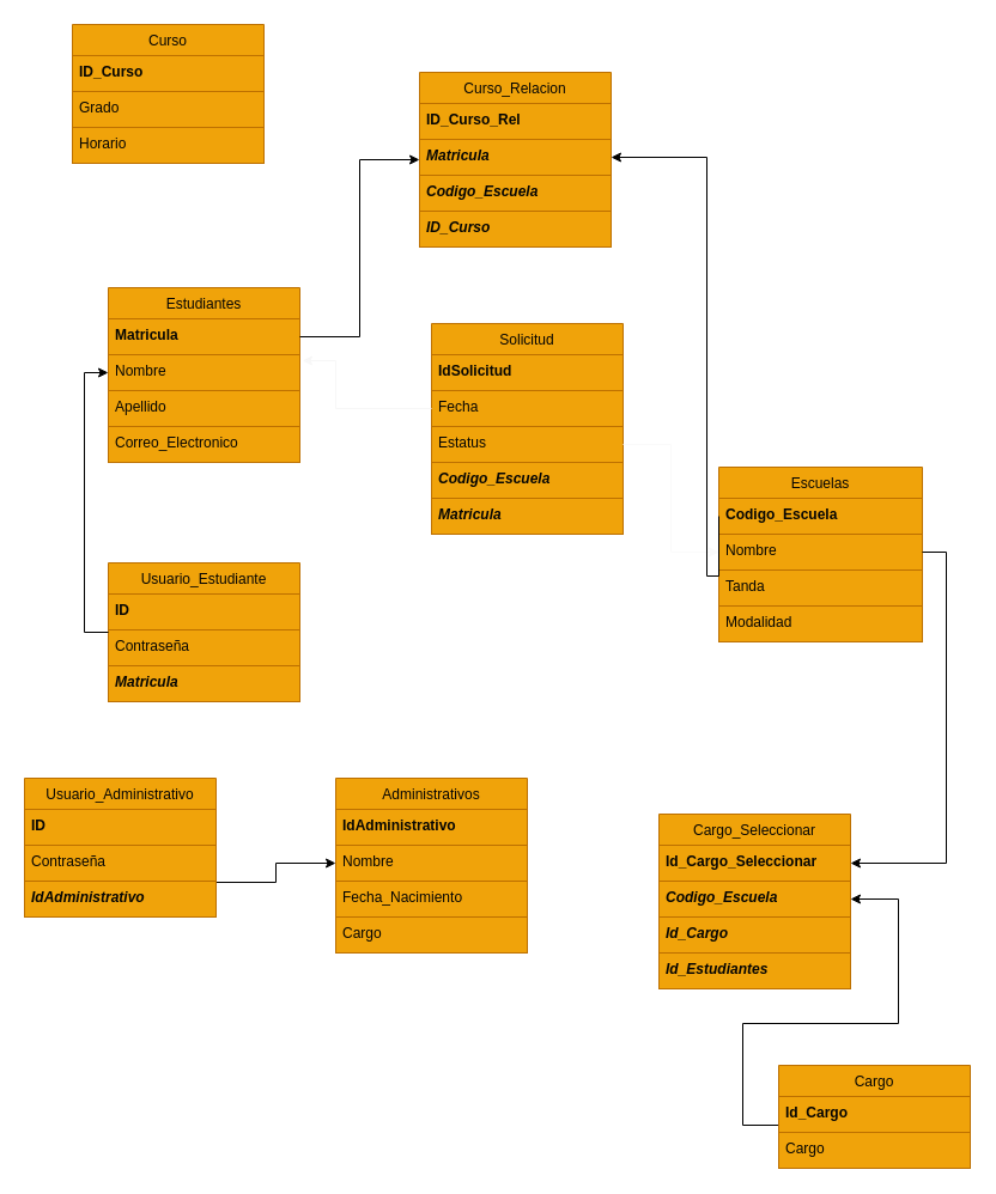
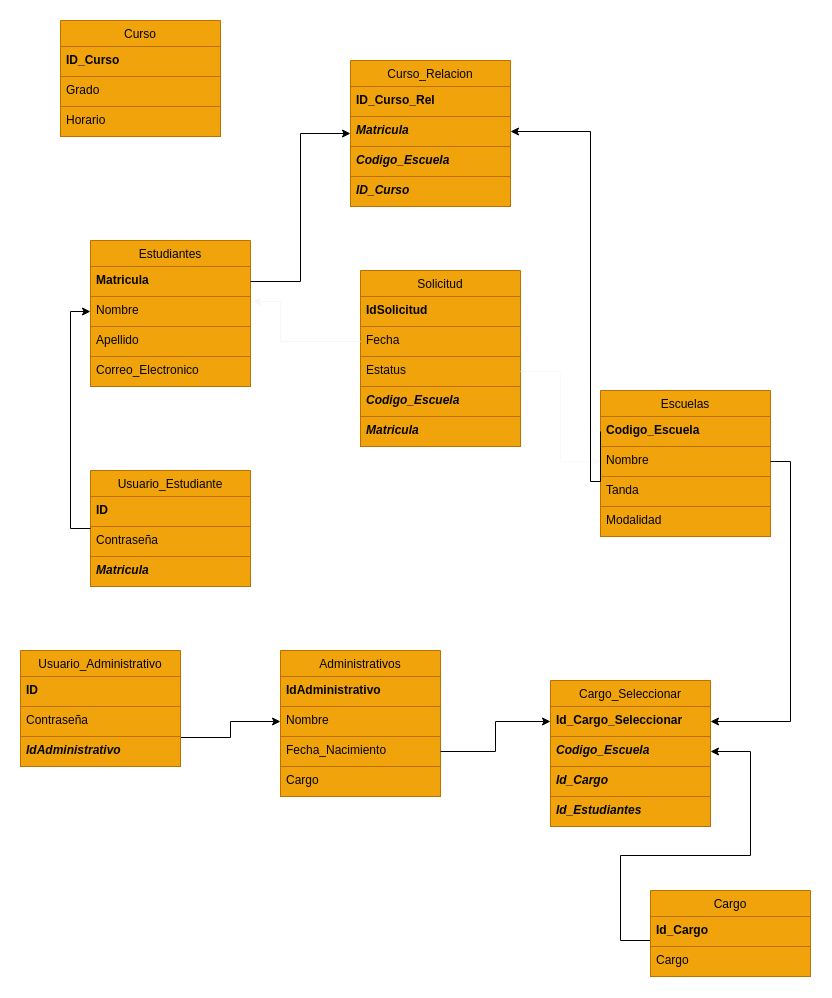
  <mxCell id="0" />
  <mxCell id="1" parent="0" />
  <mxCell id="2" value="Escuelas" style="swimlane;fontStyle=0;childLayout=stackLayout;horizontal=1;startSize=26;horizontalStack=0;resizeParent=1;resizeParentMax=0;resizeLast=0;collapsible=1;marginBottom=0;align=center;fontSize=12;fillColor=#f0a30a;strokeColor=#BD7000;fontColor=#050505;" parent="1" vertex="1"><mxGeometry x="600" y="390" width="170" height="146" as="geometry" /></mxCell>
  <mxCell id="3" value="Codigo_Escuela" style="text;strokeColor=#BD7000;fillColor=#f0a30a;spacingLeft=4;spacingRight=4;overflow=hidden;rotatable=0;points=[[0,0.5],[1,0.5]];portConstraint=eastwest;fontSize=12;fontColor=#050505;fontStyle=1" parent="2" vertex="1"><mxGeometry y="26" width="170" height="30" as="geometry" /></mxCell>
  <mxCell id="4" value="Nombre" style="text;strokeColor=#BD7000;fillColor=#f0a30a;spacingLeft=4;spacingRight=4;overflow=hidden;rotatable=0;points=[[0,0.5],[1,0.5]];portConstraint=eastwest;fontSize=12;fontColor=#050505;" parent="2" vertex="1"><mxGeometry y="56" width="170" height="30" as="geometry" /></mxCell>
  <mxCell id="5" value="Tanda" style="text;strokeColor=#BD7000;fillColor=#f0a30a;spacingLeft=4;spacingRight=4;overflow=hidden;rotatable=0;points=[[0,0.5],[1,0.5]];portConstraint=eastwest;fontSize=12;fontColor=#050505;" parent="2" vertex="1"><mxGeometry y="86" width="170" height="30" as="geometry" /></mxCell>
  <mxCell id="6" value="Modalidad" style="text;strokeColor=#BD7000;fillColor=#f0a30a;spacingLeft=4;spacingRight=4;overflow=hidden;rotatable=0;points=[[0,0.5],[1,0.5]];portConstraint=eastwest;fontSize=12;fontColor=#050505;" parent="2" vertex="1"><mxGeometry y="116" width="170" height="30" as="geometry" /></mxCell>
  <mxCell id="7" value="Administrativos" style="swimlane;fontStyle=0;childLayout=stackLayout;horizontal=1;startSize=26;horizontalStack=0;resizeParent=1;resizeParentMax=0;resizeLast=0;collapsible=1;marginBottom=0;align=center;fontSize=12;fillColor=#f0a30a;strokeColor=#BD7000;fontColor=#050505;" parent="1" vertex="1"><mxGeometry x="280" y="650" width="160" height="146" as="geometry"><mxRectangle x="490" y="440" width="110" height="26" as="alternateBounds" /></mxGeometry></mxCell>
  <mxCell id="8" value="IdAdministrativo" style="text;strokeColor=#BD7000;fillColor=#f0a30a;spacingLeft=4;spacingRight=4;overflow=hidden;rotatable=0;points=[[0,0.5],[1,0.5]];portConstraint=eastwest;fontSize=12;fontColor=#050505;fontStyle=1" parent="7" vertex="1"><mxGeometry y="26" width="160" height="30" as="geometry" /></mxCell>
  <mxCell id="9" value="Nombre" style="text;strokeColor=#BD7000;fillColor=#f0a30a;spacingLeft=4;spacingRight=4;overflow=hidden;rotatable=0;points=[[0,0.5],[1,0.5]];portConstraint=eastwest;fontSize=12;fontColor=#050505;" parent="7" vertex="1"><mxGeometry y="56" width="160" height="30" as="geometry" /></mxCell>
  <mxCell id="10" value="Fecha_Nacimiento" style="text;strokeColor=#BD7000;fillColor=#f0a30a;spacingLeft=4;spacingRight=4;overflow=hidden;rotatable=0;points=[[0,0.5],[1,0.5]];portConstraint=eastwest;fontSize=12;fontColor=#050505;" parent="7" vertex="1"><mxGeometry y="86" width="160" height="30" as="geometry" /></mxCell>
  <mxCell id="11" value="Cargo" style="text;strokeColor=#BD7000;fillColor=#f0a30a;spacingLeft=4;spacingRight=4;overflow=hidden;rotatable=0;points=[[0,0.5],[1,0.5]];portConstraint=eastwest;fontSize=12;fontColor=#050505;" parent="7" vertex="1"><mxGeometry y="116" width="160" height="30" as="geometry" /></mxCell>
  <mxCell id="12" value="Usuario_Estudiante" style="swimlane;fontStyle=0;childLayout=stackLayout;horizontal=1;startSize=26;horizontalStack=0;resizeParent=1;resizeParentMax=0;resizeLast=0;collapsible=1;marginBottom=0;align=center;fontSize=12;fillColor=#f0a30a;strokeColor=#BD7000;fontColor=#050505;" parent="1" vertex="1"><mxGeometry x="90" y="470" width="160" height="116" as="geometry" /></mxCell>
  <mxCell id="13" value="ID" style="text;strokeColor=#BD7000;fillColor=#f0a30a;spacingLeft=4;spacingRight=4;overflow=hidden;rotatable=0;points=[[0,0.5],[1,0.5]];portConstraint=eastwest;fontSize=12;fontColor=#050505;fontStyle=1" parent="12" vertex="1"><mxGeometry y="26" width="160" height="30" as="geometry" /></mxCell>
  <mxCell id="14" value="Contraseña" style="text;strokeColor=#BD7000;fillColor=#f0a30a;spacingLeft=4;spacingRight=4;overflow=hidden;rotatable=0;points=[[0,0.5],[1,0.5]];portConstraint=eastwest;fontSize=12;fontColor=#050505;" parent="12" vertex="1"><mxGeometry y="56" width="160" height="30" as="geometry" /></mxCell>
  <mxCell id="15" value="Matricula" style="text;strokeColor=#BD7000;fillColor=#f0a30a;spacingLeft=4;spacingRight=4;overflow=hidden;rotatable=0;points=[[0,0.5],[1,0.5]];portConstraint=eastwest;fontSize=12;fontColor=#050505;fontStyle=3" parent="12" vertex="1"><mxGeometry y="86" width="160" height="30" as="geometry" /></mxCell>
  <mxCell id="16" value="Estudiantes" style="swimlane;fontStyle=0;childLayout=stackLayout;horizontal=1;startSize=26;horizontalStack=0;resizeParent=1;resizeParentMax=0;resizeLast=0;collapsible=1;marginBottom=0;align=center;fontSize=12;fillColor=#f0a30a;strokeColor=#BD7000;fontColor=#050505;" parent="1" vertex="1"><mxGeometry x="90" y="240" width="160" height="146" as="geometry" /></mxCell>
  <mxCell id="17" value="Matricula" style="text;strokeColor=#BD7000;fillColor=#f0a30a;spacingLeft=4;spacingRight=4;overflow=hidden;rotatable=0;points=[[0,0.5],[1,0.5]];portConstraint=eastwest;fontSize=12;fontColor=#050505;fontStyle=1" parent="16" vertex="1"><mxGeometry y="26" width="160" height="30" as="geometry" /></mxCell>
  <mxCell id="18" value="Nombre" style="text;strokeColor=#BD7000;fillColor=#f0a30a;spacingLeft=4;spacingRight=4;overflow=hidden;rotatable=0;points=[[0,0.5],[1,0.5]];portConstraint=eastwest;fontSize=12;fontColor=#050505;" parent="16" vertex="1"><mxGeometry y="56" width="160" height="30" as="geometry" /></mxCell>
  <mxCell id="19" value="Apellido" style="text;strokeColor=#BD7000;fillColor=#f0a30a;spacingLeft=4;spacingRight=4;overflow=hidden;rotatable=0;points=[[0,0.5],[1,0.5]];portConstraint=eastwest;fontSize=12;fontColor=#050505;" parent="16" vertex="1"><mxGeometry y="86" width="160" height="30" as="geometry" /></mxCell>
  <mxCell id="20" value="Correo_Electronico" style="text;strokeColor=#BD7000;fillColor=#f0a30a;spacingLeft=4;spacingRight=4;overflow=hidden;rotatable=0;points=[[0,0.5],[1,0.5]];portConstraint=eastwest;fontSize=12;fontColor=#050505;" parent="16" vertex="1"><mxGeometry y="116" width="160" height="30" as="geometry" /></mxCell>
  <mxCell id="21" value="Solicitud" style="swimlane;fontStyle=0;childLayout=stackLayout;horizontal=1;startSize=26;horizontalStack=0;resizeParent=1;resizeParentMax=0;resizeLast=0;collapsible=1;marginBottom=0;align=center;fontSize=12;fillColor=#f0a30a;strokeColor=#BD7000;fontColor=#050505;" parent="1" vertex="1"><mxGeometry x="360" y="270" width="160" height="176" as="geometry" /></mxCell>
  <mxCell id="22" value="IdSolicitud" style="text;strokeColor=#BD7000;fillColor=#f0a30a;spacingLeft=4;spacingRight=4;overflow=hidden;rotatable=0;points=[[0,0.5],[1,0.5]];portConstraint=eastwest;fontSize=12;fontColor=#050505;fontStyle=1" parent="21" vertex="1"><mxGeometry y="26" width="160" height="30" as="geometry" /></mxCell>
  <mxCell id="23" value="Fecha" style="text;strokeColor=#BD7000;fillColor=#f0a30a;spacingLeft=4;spacingRight=4;overflow=hidden;rotatable=0;points=[[0,0.5],[1,0.5]];portConstraint=eastwest;fontSize=12;fontColor=#050505;" parent="21" vertex="1"><mxGeometry y="56" width="160" height="30" as="geometry" /></mxCell>
  <mxCell id="24" value="Estatus" style="text;strokeColor=#BD7000;fillColor=#f0a30a;spacingLeft=4;spacingRight=4;overflow=hidden;rotatable=0;points=[[0,0.5],[1,0.5]];portConstraint=eastwest;fontSize=12;fontColor=#050505;" parent="21" vertex="1"><mxGeometry y="86" width="160" height="30" as="geometry" /></mxCell>
  <mxCell id="25" value="Codigo_Escuela" style="text;strokeColor=#BD7000;fillColor=#f0a30a;spacingLeft=4;spacingRight=4;overflow=hidden;rotatable=0;points=[[0,0.5],[1,0.5]];portConstraint=eastwest;fontSize=12;fontColor=#050505;fontStyle=3" parent="21" vertex="1"><mxGeometry y="116" width="160" height="30" as="geometry" /></mxCell>
  <mxCell id="26" value="Matricula" style="text;strokeColor=#BD7000;fillColor=#f0a30a;spacingLeft=4;spacingRight=4;overflow=hidden;rotatable=0;points=[[0,0.5],[1,0.5]];portConstraint=eastwest;fontSize=12;fontColor=#050505;fontStyle=3" parent="21" vertex="1"><mxGeometry y="146" width="160" height="30" as="geometry" /></mxCell>
  <mxCell id="27" style="edgeStyle=orthogonalEdgeStyle;rounded=0;orthogonalLoop=1;jettySize=auto;html=1;exitX=0;exitY=0.5;exitDx=0;exitDy=0;entryX=1.013;entryY=0.167;entryDx=0;entryDy=0;entryPerimeter=0;fillColor=#f0a30a;fontSize=12;fontColor=#050505;strokeColor=#F7F7F7;" parent="1" source="23" target="18" edge="1"><mxGeometry relative="1" as="geometry"><mxPoint x="250" y="271" as="targetPoint" /><Array as="points"><mxPoint x="280" y="341" /><mxPoint x="280" y="301" /></Array></mxGeometry></mxCell>
  <mxCell id="28" style="edgeStyle=orthogonalEdgeStyle;rounded=0;orthogonalLoop=1;jettySize=auto;html=1;exitX=1;exitY=0.5;exitDx=0;exitDy=0;entryX=0;entryY=0.5;entryDx=0;entryDy=0;fillColor=#f0a30a;fontSize=12;fontColor=#050505;strokeColor=#FAFAFA;" parent="1" source="24" target="4" edge="1"><mxGeometry relative="1" as="geometry" /></mxCell>
  <mxCell id="29" style="edgeStyle=orthogonalEdgeStyle;rounded=0;orthogonalLoop=1;jettySize=auto;html=1;exitX=0;exitY=0.5;exitDx=0;exitDy=0;entryX=0;entryY=0.5;entryDx=0;entryDy=0;fontColor=#F5F5F5;" parent="1" source="12" target="18" edge="1"><mxGeometry relative="1" as="geometry"><mxPoint x="90" y="591" as="sourcePoint" /></mxGeometry></mxCell>
  <mxCell id="30" style="edgeStyle=orthogonalEdgeStyle;rounded=0;orthogonalLoop=1;jettySize=auto;html=1;exitX=1;exitY=0.75;exitDx=0;exitDy=0;fontColor=#F5F5F5;" parent="1" source="31" target="9" edge="1"><mxGeometry relative="1" as="geometry" /></mxCell>
  <mxCell id="31" value="Usuario_Administrativo" style="swimlane;fontStyle=0;childLayout=stackLayout;horizontal=1;startSize=26;horizontalStack=0;resizeParent=1;resizeParentMax=0;resizeLast=0;collapsible=1;marginBottom=0;align=center;fontSize=12;fillColor=#f0a30a;strokeColor=#BD7000;fontColor=#050505;" parent="1" vertex="1"><mxGeometry x="20" y="650" width="160" height="116" as="geometry" /></mxCell>
  <mxCell id="32" value="ID" style="text;strokeColor=#BD7000;fillColor=#f0a30a;spacingLeft=4;spacingRight=4;overflow=hidden;rotatable=0;points=[[0,0.5],[1,0.5]];portConstraint=eastwest;fontSize=12;fontColor=#050505;fontStyle=1" parent="31" vertex="1"><mxGeometry y="26" width="160" height="30" as="geometry" /></mxCell>
  <mxCell id="33" value="Contraseña" style="text;strokeColor=#BD7000;fillColor=#f0a30a;spacingLeft=4;spacingRight=4;overflow=hidden;rotatable=0;points=[[0,0.5],[1,0.5]];portConstraint=eastwest;fontSize=12;fontColor=#050505;" parent="31" vertex="1"><mxGeometry y="56" width="160" height="30" as="geometry" /></mxCell>
  <mxCell id="34" value="IdAdministrativo" style="text;strokeColor=#BD7000;fillColor=#f0a30a;spacingLeft=4;spacingRight=4;overflow=hidden;rotatable=0;points=[[0,0.5],[1,0.5]];portConstraint=eastwest;fontSize=12;fontColor=#050505;fontStyle=3" parent="31" vertex="1"><mxGeometry y="86" width="160" height="30" as="geometry" /></mxCell>
  <mxCell id="35" value="Curso_Relacion" style="swimlane;fontStyle=0;childLayout=stackLayout;horizontal=1;startSize=26;horizontalStack=0;resizeParent=1;resizeParentMax=0;resizeLast=0;collapsible=1;marginBottom=0;align=center;fontSize=12;fillColor=#f0a30a;strokeColor=#BD7000;fontColor=#050505;" parent="1" vertex="1"><mxGeometry x="350" y="60" width="160" height="146" as="geometry" /></mxCell>
  <mxCell id="36" value="ID_Curso_Rel" style="text;strokeColor=#BD7000;fillColor=#f0a30a;spacingLeft=4;spacingRight=4;overflow=hidden;rotatable=0;points=[[0,0.5],[1,0.5]];portConstraint=eastwest;fontSize=12;fontColor=#050505;fontStyle=1" parent="35" vertex="1"><mxGeometry y="26" width="160" height="30" as="geometry" /></mxCell>
  <mxCell id="37" value="Matricula" style="text;strokeColor=#BD7000;fillColor=#f0a30a;spacingLeft=4;spacingRight=4;overflow=hidden;rotatable=0;points=[[0,0.5],[1,0.5]];portConstraint=eastwest;fontSize=12;fontColor=#050505;fontStyle=3" parent="35" vertex="1"><mxGeometry y="56" width="160" height="30" as="geometry" /></mxCell>
  <mxCell id="38" value="Codigo_Escuela" style="text;strokeColor=#BD7000;fillColor=#f0a30a;spacingLeft=4;spacingRight=4;overflow=hidden;rotatable=0;points=[[0,0.5],[1,0.5]];portConstraint=eastwest;fontSize=12;fontColor=#050505;fontStyle=3" parent="35" vertex="1"><mxGeometry y="86" width="160" height="30" as="geometry" /></mxCell>
  <mxCell id="39" value="ID_Curso" style="text;strokeColor=#BD7000;fillColor=#f0a30a;spacingLeft=4;spacingRight=4;overflow=hidden;rotatable=0;points=[[0,0.5],[1,0.5]];portConstraint=eastwest;fontSize=12;fontColor=#050505;fontStyle=3" parent="35" vertex="1"><mxGeometry y="116" width="160" height="30" as="geometry" /></mxCell>
  <mxCell id="40" value="Curso" style="swimlane;fontStyle=0;childLayout=stackLayout;horizontal=1;startSize=26;horizontalStack=0;resizeParent=1;resizeParentMax=0;resizeLast=0;collapsible=1;marginBottom=0;align=center;fontSize=12;fillColor=#f0a30a;strokeColor=#BD7000;fontColor=#050505;" parent="1" vertex="1"><mxGeometry x="60" y="20" width="160" height="116" as="geometry" /></mxCell>
  <mxCell id="41" value="ID_Curso" style="text;strokeColor=#BD7000;fillColor=#f0a30a;spacingLeft=4;spacingRight=4;overflow=hidden;rotatable=0;points=[[0,0.5],[1,0.5]];portConstraint=eastwest;fontSize=12;fontColor=#050505;fontStyle=1" parent="40" vertex="1"><mxGeometry y="26" width="160" height="30" as="geometry" /></mxCell>
  <mxCell id="42" value="Grado" style="text;strokeColor=#BD7000;fillColor=#f0a30a;spacingLeft=4;spacingRight=4;overflow=hidden;rotatable=0;points=[[0,0.5],[1,0.5]];portConstraint=eastwest;fontSize=12;fontColor=#050505;" parent="40" vertex="1"><mxGeometry y="56" width="160" height="30" as="geometry" /></mxCell>
  <mxCell id="43" value="Horario" style="text;strokeColor=#BD7000;fillColor=#f0a30a;spacingLeft=4;spacingRight=4;overflow=hidden;rotatable=0;points=[[0,0.5],[1,0.5]];portConstraint=eastwest;fontSize=12;fontColor=#050505;" parent="40" vertex="1"><mxGeometry y="86" width="160" height="30" as="geometry" /></mxCell>
  <mxCell id="44" style="edgeStyle=orthogonalEdgeStyle;rounded=0;orthogonalLoop=1;jettySize=auto;html=1;exitX=1;exitY=0.5;exitDx=0;exitDy=0;entryX=0;entryY=0.5;entryDx=0;entryDy=0;" parent="1" source="17" target="35" edge="1"><mxGeometry relative="1" as="geometry" /></mxCell>
  <mxCell id="45" style="edgeStyle=orthogonalEdgeStyle;rounded=0;orthogonalLoop=1;jettySize=auto;html=1;exitX=0;exitY=0.5;exitDx=0;exitDy=0;" parent="1" source="3" target="37" edge="1"><mxGeometry relative="1" as="geometry"><Array as="points"><mxPoint x="590" y="481" /><mxPoint x="590" y="131" /></Array></mxGeometry></mxCell>
  <mxCell id="46" style="edgeStyle=orthogonalEdgeStyle;rounded=0;orthogonalLoop=1;jettySize=auto;html=1;exitX=0;exitY=0.25;exitDx=0;exitDy=0;entryX=1;entryY=0.5;entryDx=0;entryDy=0;" edge="1" parent="1" source="47"><mxGeometry relative="1" as="geometry"><mxPoint x="710" y="751" as="targetPoint" /><Array as="points"><mxPoint x="650" y="940" /><mxPoint x="620" y="940" /><mxPoint x="620" y="855" /><mxPoint x="750" y="855" /><mxPoint x="750" y="751" /></Array></mxGeometry></mxCell>
  <mxCell id="47" value="Cargo" style="swimlane;fontStyle=0;childLayout=stackLayout;horizontal=1;startSize=26;horizontalStack=0;resizeParent=1;resizeParentMax=0;resizeLast=0;collapsible=1;marginBottom=0;align=center;fontSize=12;fillColor=#f0a30a;strokeColor=#BD7000;fontColor=#050505;" vertex="1" parent="1"><mxGeometry x="650" y="890" width="160" height="86" as="geometry"><mxRectangle x="490" y="440" width="110" height="26" as="alternateBounds" /></mxGeometry></mxCell>
  <mxCell id="48" value="Id_Cargo" style="text;strokeColor=#BD7000;fillColor=#f0a30a;spacingLeft=4;spacingRight=4;overflow=hidden;rotatable=0;points=[[0,0.5],[1,0.5]];portConstraint=eastwest;fontSize=12;fontColor=#050505;fontStyle=1" vertex="1" parent="47"><mxGeometry y="26" width="160" height="30" as="geometry" /></mxCell>
  <mxCell id="49" value="Cargo" style="text;strokeColor=#BD7000;fillColor=#f0a30a;spacingLeft=4;spacingRight=4;overflow=hidden;rotatable=0;points=[[0,0.5],[1,0.5]];portConstraint=eastwest;fontSize=12;fontColor=#050505;" vertex="1" parent="47"><mxGeometry y="56" width="160" height="30" as="geometry" /></mxCell>
  <mxCell id="50" value="Cargo_Seleccionar" style="swimlane;fontStyle=0;childLayout=stackLayout;horizontal=1;startSize=26;horizontalStack=0;resizeParent=1;resizeParentMax=0;resizeLast=0;collapsible=1;marginBottom=0;align=center;fontSize=12;fillColor=#f0a30a;strokeColor=#BD7000;fontColor=#050505;" vertex="1" parent="1"><mxGeometry x="550" y="680" width="160" height="146" as="geometry"><mxRectangle x="490" y="440" width="110" height="26" as="alternateBounds" /></mxGeometry></mxCell>
  <mxCell id="51" value="Id_Cargo_Seleccionar" style="text;strokeColor=#BD7000;fillColor=#f0a30a;spacingLeft=4;spacingRight=4;overflow=hidden;rotatable=0;points=[[0,0.5],[1,0.5]];portConstraint=eastwest;fontSize=12;fontColor=#050505;fontStyle=1" vertex="1" parent="50"><mxGeometry y="26" width="160" height="30" as="geometry" /></mxCell>
  <mxCell id="52" value="Codigo_Escuela" style="text;strokeColor=#BD7000;fillColor=#f0a30a;spacingLeft=4;spacingRight=4;overflow=hidden;rotatable=0;points=[[0,0.5],[1,0.5]];portConstraint=eastwest;fontSize=12;fontColor=#050505;fontStyle=3" vertex="1" parent="50"><mxGeometry y="56" width="160" height="30" as="geometry" /></mxCell>
  <mxCell id="53" value="Id_Cargo" style="text;strokeColor=#BD7000;fillColor=#f0a30a;spacingLeft=4;spacingRight=4;overflow=hidden;rotatable=0;points=[[0,0.5],[1,0.5]];portConstraint=eastwest;fontSize=12;fontColor=#050505;fontStyle=3" vertex="1" parent="50"><mxGeometry y="86" width="160" height="30" as="geometry" /></mxCell>
  <mxCell id="54" value="Id_Estudiantes" style="text;strokeColor=#BD7000;fillColor=#f0a30a;spacingLeft=4;spacingRight=4;overflow=hidden;rotatable=0;points=[[0,0.5],[1,0.5]];portConstraint=eastwest;fontSize=12;fontColor=#050505;fontStyle=3" vertex="1" parent="50"><mxGeometry y="116" width="160" height="30" as="geometry" /></mxCell>
  <mxCell id="55" style="edgeStyle=orthogonalEdgeStyle;rounded=0;orthogonalLoop=1;jettySize=auto;html=1;exitX=1;exitY=0.5;exitDx=0;exitDy=0;entryX=1;entryY=0.5;entryDx=0;entryDy=0;" edge="1" parent="1" source="4" target="51"><mxGeometry relative="1" as="geometry" /></mxCell>
+ <mxCell id="56" style="edgeStyle=orthogonalEdgeStyle;rounded=0;orthogonalLoop=1;jettySize=auto;html=1;exitX=1;exitY=0.5;exitDx=0;exitDy=0;entryX=0;entryY=0.5;entryDx=0;entryDy=0;" edge="1" parent="1" source="10" target="51"><mxGeometry relative="1" as="geometry" /></mxCell>
